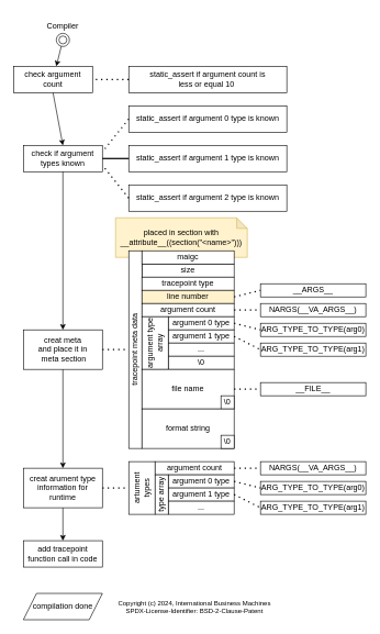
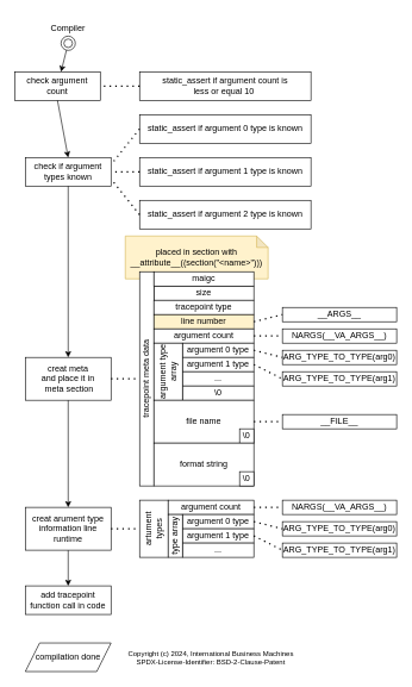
  <mxCell id="0" />
  <mxCell id="1" parent="0" />
  <mxCell id="2" value="placed in section with __attribute__((section(&quot;&amp;lt;name&amp;gt;&quot;)))" style="shape=note;whiteSpace=wrap;html=1;backgroundOutline=1;darkOpacity=0.05;rotation=0;size=16;fillColor=#fff2cc;strokeColor=#d6b656;" parent="1" vertex="1"><mxGeometry x="175" y="330" width="200" height="60" as="geometry" /></mxCell>
  <mxCell id="3" value="check if argument types known" style="rounded=0;whiteSpace=wrap;html=1;" parent="1" vertex="1"><mxGeometry x="35" y="220" width="120" height="40" as="geometry" /></mxCell>
  <mxCell id="4" value="static_assert if argument 0 type is known" style="rounded=0;whiteSpace=wrap;html=1;" parent="1" vertex="1"><mxGeometry x="195" y="160" width="240" height="40" as="geometry" /></mxCell>
  <mxCell id="5" value="static_assert if argument 1 type is known" style="rounded=0;whiteSpace=wrap;html=1;" parent="1" vertex="1"><mxGeometry x="195" y="220" width="240" height="40" as="geometry" /></mxCell>
  <mxCell id="6" value="static_assert if argument 2 type is known" style="rounded=0;whiteSpace=wrap;html=1;" parent="1" vertex="1"><mxGeometry x="195" y="280" width="240" height="40" as="geometry" /></mxCell>
  <mxCell id="7" value="" style="endArrow=none;dashed=1;html=1;dashPattern=1 3;strokeWidth=2;exitX=0;exitY=0.5;exitDx=0;exitDy=0;entryX=1;entryY=0.25;entryDx=0;entryDy=0;" parent="1" source="4" target="3" edge="1"><mxGeometry width="50" height="50" relative="1" as="geometry"><mxPoint x="25" y="380" as="sourcePoint" /><mxPoint x="75" y="330" as="targetPoint" /></mxGeometry></mxCell>
- <mxCell id="8" value="" style="endArrow=none;dashed=0;html=1;dashPattern=1 3;strokeWidth=2;exitX=0;exitY=0.5;exitDx=0;exitDy=0;entryX=1;entryY=0.5;entryDx=0;entryDy=0;" parent="1" source="5" target="3" edge="1"><mxGeometry width="50" height="50" relative="1" as="geometry"><mxPoint x="205" y="190" as="sourcePoint" /><mxPoint x="165" y="220" as="targetPoint" /></mxGeometry></mxCell>
+ <mxCell id="8" value="" style="endArrow=none;dashed=1;html=1;dashPattern=1 3;strokeWidth=2;exitX=0;exitY=0.5;exitDx=0;exitDy=0;entryX=1;entryY=0.5;entryDx=0;entryDy=0;" parent="1" source="5" target="3" edge="1"><mxGeometry width="50" height="50" relative="1" as="geometry"><mxPoint x="205" y="190" as="sourcePoint" /><mxPoint x="165" y="220" as="targetPoint" /></mxGeometry></mxCell>
  <mxCell id="9" value="" style="endArrow=none;dashed=1;html=1;dashPattern=1 3;strokeWidth=2;exitX=0;exitY=0.5;exitDx=0;exitDy=0;entryX=1;entryY=0.75;entryDx=0;entryDy=0;" parent="1" source="6" target="3" edge="1"><mxGeometry width="50" height="50" relative="1" as="geometry"><mxPoint x="215" y="200" as="sourcePoint" /><mxPoint x="175" y="230" as="targetPoint" /></mxGeometry></mxCell>
  <mxCell id="10" value="check argument count" style="rounded=0;whiteSpace=wrap;html=1;" parent="1" vertex="1"><mxGeometry x="20" y="100" width="120" height="40" as="geometry" /></mxCell>
  <mxCell id="11" value="static_assert if argument count is &lt;br&gt;less or equal 10&amp;nbsp;" style="rounded=0;whiteSpace=wrap;html=1;" parent="1" vertex="1"><mxGeometry x="195" y="100" width="240" height="40" as="geometry" /></mxCell>
  <mxCell id="12" value="" style="endArrow=none;dashed=1;html=1;dashPattern=1 3;strokeWidth=2;exitX=0;exitY=0.5;exitDx=0;exitDy=0;entryX=1;entryY=0.5;entryDx=0;entryDy=0;" parent="1" source="11" target="10" edge="1"><mxGeometry width="50" height="50" relative="1" as="geometry"><mxPoint x="165" y="160" as="sourcePoint" /><mxPoint x="125" y="160" as="targetPoint" /></mxGeometry></mxCell>
  <mxCell id="13" value="creat meta&lt;br&gt;and place it in&lt;br&gt;&amp;nbsp;meta section" style="rounded=0;whiteSpace=wrap;html=1;" parent="1" vertex="1"><mxGeometry x="35" y="500" width="120" height="60" as="geometry" /></mxCell>
  <mxCell id="14" value="size" style="rounded=0;whiteSpace=wrap;html=1;" parent="1" vertex="1"><mxGeometry x="215" y="400" width="140" height="20" as="geometry" /></mxCell>
  <mxCell id="15" value="tracepoint meta data" style="rounded=0;whiteSpace=wrap;html=1;rotation=-90;" parent="1" vertex="1"><mxGeometry x="55" y="520" width="300" height="20" as="geometry" /></mxCell>
  <mxCell id="16" value="maigc" style="rounded=0;whiteSpace=wrap;html=1;" parent="1" vertex="1"><mxGeometry x="215" y="380" width="140" height="20" as="geometry" /></mxCell>
  <mxCell id="17" value="tracepoint type" style="rounded=0;whiteSpace=wrap;html=1;" parent="1" vertex="1"><mxGeometry x="215" y="420" width="140" height="20" as="geometry" /></mxCell>
  <mxCell id="18" value="line number" style="rounded=0;whiteSpace=wrap;html=1;fillColor=#fff2cc;" parent="1" vertex="1"><mxGeometry x="215" y="440" width="140" height="20" as="geometry" /></mxCell>
  <mxCell id="19" value="argument count" style="rounded=0;whiteSpace=wrap;html=1;" parent="1" vertex="1"><mxGeometry x="215" y="460" width="140" height="20" as="geometry" /></mxCell>
  <mxCell id="20" value="argument 0 type" style="rounded=0;whiteSpace=wrap;html=1;" parent="1" vertex="1"><mxGeometry x="255" y="480" width="100" height="20" as="geometry" /></mxCell>
  <mxCell id="21" value="argument 1 type" style="rounded=0;whiteSpace=wrap;html=1;" parent="1" vertex="1"><mxGeometry x="255" y="500" width="100" height="20" as="geometry" /></mxCell>
  <mxCell id="22" value="..." style="rounded=0;whiteSpace=wrap;html=1;" parent="1" vertex="1"><mxGeometry x="255" y="520" width="100" height="20" as="geometry" /></mxCell>
  <mxCell id="23" value="\0" style="rounded=0;whiteSpace=wrap;html=1;" parent="1" vertex="1"><mxGeometry x="255" y="540" width="100" height="20" as="geometry" /></mxCell>
  <mxCell id="24" value="&lt;meta charset=&quot;utf-8&quot;&gt;&lt;span style=&quot;color: rgb(0, 0, 0); font-family: Helvetica; font-size: 12px; font-style: normal; font-variant-ligatures: normal; font-variant-caps: normal; font-weight: 400; letter-spacing: normal; orphans: 2; text-align: center; text-indent: 0px; text-transform: none; widows: 2; word-spacing: 0px; -webkit-text-stroke-width: 0px; background-color: rgb(255, 255, 255); text-decoration-thickness: initial; text-decoration-style: initial; text-decoration-color: initial; float: none; display: inline !important;&quot;&gt;argument type array&lt;/span&gt;" style="rounded=0;whiteSpace=wrap;html=1;rotation=-90;" parent="1" vertex="1"><mxGeometry x="195" y="500" width="80" height="40" as="geometry" /></mxCell>
  <mxCell id="25" value="file name" style="rounded=0;whiteSpace=wrap;html=1;" parent="1" vertex="1"><mxGeometry x="215" y="560" width="140" height="60" as="geometry" /></mxCell>
  <mxCell id="26" value="\0" style="rounded=0;whiteSpace=wrap;html=1;" parent="1" vertex="1"><mxGeometry x="335" y="600" width="20" height="20" as="geometry" /></mxCell>
  <mxCell id="27" value="format string" style="rounded=0;whiteSpace=wrap;html=1;" parent="1" vertex="1"><mxGeometry x="215" y="620" width="140" height="60" as="geometry" /></mxCell>
  <mxCell id="28" value="\0" style="rounded=0;whiteSpace=wrap;html=1;" parent="1" vertex="1"><mxGeometry x="335" y="660" width="20" height="20" as="geometry" /></mxCell>
  <mxCell id="29" value="ARG_TYPE_TO_TYPE(arg0)" style="rounded=0;whiteSpace=wrap;html=1;" parent="1" vertex="1"><mxGeometry x="395" y="490" width="160" height="20" as="geometry" /></mxCell>
  <mxCell id="30" value="ARG_TYPE_TO_TYPE(arg1)" style="rounded=0;whiteSpace=wrap;html=1;" parent="1" vertex="1"><mxGeometry x="395" y="520" width="160" height="20" as="geometry" /></mxCell>
  <mxCell id="31" value="" style="endArrow=none;dashed=1;html=1;dashPattern=1 3;strokeWidth=2;exitX=1;exitY=0.5;exitDx=0;exitDy=0;entryX=0;entryY=0.5;entryDx=0;entryDy=0;" parent="1" source="20" target="29" edge="1"><mxGeometry width="50" height="50" relative="1" as="geometry"><mxPoint x="505" y="640" as="sourcePoint" /><mxPoint x="555" y="590" as="targetPoint" /></mxGeometry></mxCell>
  <mxCell id="32" value="" style="endArrow=none;dashed=1;html=1;dashPattern=1 3;strokeWidth=2;exitX=1;exitY=0.5;exitDx=0;exitDy=0;entryX=0;entryY=0.5;entryDx=0;entryDy=0;" parent="1" source="21" target="30" edge="1"><mxGeometry width="50" height="50" relative="1" as="geometry"><mxPoint x="485" y="640" as="sourcePoint" /><mxPoint x="535" y="590" as="targetPoint" /></mxGeometry></mxCell>
  <mxCell id="33" value="__ARGS__" style="rounded=0;whiteSpace=wrap;html=1;" parent="1" vertex="1"><mxGeometry x="395" y="430" width="160" height="20" as="geometry" /></mxCell>
  <mxCell id="34" value="" style="endArrow=none;dashed=1;html=1;dashPattern=1 3;strokeWidth=2;exitX=1;exitY=0.5;exitDx=0;exitDy=0;entryX=0;entryY=0.5;entryDx=0;entryDy=0;" parent="1" source="18" target="33" edge="1"><mxGeometry width="50" height="50" relative="1" as="geometry"><mxPoint x="375" y="450" as="sourcePoint" /><mxPoint x="575" y="550" as="targetPoint" /></mxGeometry></mxCell>
  <mxCell id="35" value="NARGS(__VA_ARGS__)" style="rounded=0;whiteSpace=wrap;html=1;" parent="1" vertex="1"><mxGeometry x="395" y="460" width="160" height="20" as="geometry" /></mxCell>
  <mxCell id="36" value="" style="endArrow=none;dashed=1;html=1;dashPattern=1 3;strokeWidth=2;exitX=1;exitY=0.5;exitDx=0;exitDy=0;entryX=0;entryY=0.5;entryDx=0;entryDy=0;" parent="1" source="19" target="35" edge="1"><mxGeometry width="50" height="50" relative="1" as="geometry"><mxPoint x="365" y="460" as="sourcePoint" /><mxPoint x="425" y="440" as="targetPoint" /></mxGeometry></mxCell>
  <mxCell id="37" value="__FILE__" style="rounded=0;whiteSpace=wrap;html=1;" parent="1" vertex="1"><mxGeometry x="395" y="580" width="160" height="20" as="geometry" /></mxCell>
  <mxCell id="38" value="" style="endArrow=none;dashed=1;html=1;dashPattern=1 3;strokeWidth=2;exitX=1;exitY=0.5;exitDx=0;exitDy=0;entryX=0;entryY=0.5;entryDx=0;entryDy=0;" parent="1" source="25" target="37" edge="1"><mxGeometry width="50" height="50" relative="1" as="geometry"><mxPoint x="365" y="585" as="sourcePoint" /><mxPoint x="585" y="685" as="targetPoint" /></mxGeometry></mxCell>
  <mxCell id="39" style="edgeStyle=none;html=1;entryX=0.5;entryY=0;entryDx=0;entryDy=0;" parent="1" source="40" target="60" edge="1"><mxGeometry relative="1" as="geometry" /></mxCell>
- <mxCell id="40" value="creat arument type information for runtime" style="rounded=0;whiteSpace=wrap;html=1;" parent="1" vertex="1"><mxGeometry x="35" y="710" width="120" height="60" as="geometry" /></mxCell>
+ <mxCell id="40" value="creat arument type information line runtime" style="rounded=0;whiteSpace=wrap;html=1;" parent="1" vertex="1"><mxGeometry x="35" y="710" width="120" height="60" as="geometry" /></mxCell>
  <mxCell id="41" value="" style="endArrow=classic;html=1;exitX=0.5;exitY=1;exitDx=0;exitDy=0;entryX=0.5;entryY=0;entryDx=0;entryDy=0;" parent="1" source="10" target="3" edge="1"><mxGeometry width="50" height="50" relative="1" as="geometry"><mxPoint x="55" y="340" as="sourcePoint" /><mxPoint x="105" y="290" as="targetPoint" /></mxGeometry></mxCell>
  <mxCell id="42" value="" style="endArrow=classic;html=1;exitX=0.5;exitY=1;exitDx=0;exitDy=0;entryX=0.5;entryY=0;entryDx=0;entryDy=0;" parent="1" source="3" target="13" edge="1"><mxGeometry width="50" height="50" relative="1" as="geometry"><mxPoint x="94.57" y="290" as="sourcePoint" /><mxPoint x="94.57" y="370" as="targetPoint" /></mxGeometry></mxCell>
  <mxCell id="43" value="" style="endArrow=classic;html=1;exitX=0.5;exitY=1;exitDx=0;exitDy=0;entryX=0.5;entryY=0;entryDx=0;entryDy=0;" parent="1" source="13" target="40" edge="1"><mxGeometry width="50" height="50" relative="1" as="geometry"><mxPoint x="5" y="570" as="sourcePoint" /><mxPoint x="5" y="760" as="targetPoint" /></mxGeometry></mxCell>
  <mxCell id="44" value="" style="endArrow=none;dashed=1;html=1;dashPattern=1 3;strokeWidth=2;exitX=1;exitY=0.5;exitDx=0;exitDy=0;entryX=0.5;entryY=0;entryDx=0;entryDy=0;" parent="1" source="13" target="15" edge="1"><mxGeometry width="50" height="50" relative="1" as="geometry"><mxPoint x="-45" y="660" as="sourcePoint" /><mxPoint x="5" y="610" as="targetPoint" /></mxGeometry></mxCell>
  <mxCell id="45" style="edgeStyle=none;html=1;" parent="1" source="46" target="10" edge="1"><mxGeometry relative="1" as="geometry" /></mxCell>
  <mxCell id="46" value="" style="ellipse;shape=doubleEllipse;html=1;dashed=0;whitespace=wrap;aspect=fixed;" parent="1" vertex="1"><mxGeometry x="85" y="50" width="20" height="20" as="geometry" /></mxCell>
  <mxCell id="47" value="artument types" style="rounded=0;whiteSpace=wrap;html=1;rotation=-90;" parent="1" vertex="1"><mxGeometry x="175" y="720" width="80" height="40" as="geometry" /></mxCell>
  <mxCell id="48" value="argument count" style="rounded=0;whiteSpace=wrap;html=1;" parent="1" vertex="1"><mxGeometry x="235" y="700" width="120" height="20" as="geometry" /></mxCell>
  <mxCell id="49" value="argument 0 type" style="rounded=0;whiteSpace=wrap;html=1;" parent="1" vertex="1"><mxGeometry x="255" y="720" width="100" height="20" as="geometry" /></mxCell>
  <mxCell id="50" value="argument 1 type" style="rounded=0;whiteSpace=wrap;html=1;" parent="1" vertex="1"><mxGeometry x="255" y="740" width="100" height="20" as="geometry" /></mxCell>
  <mxCell id="51" value="..." style="rounded=0;whiteSpace=wrap;html=1;" parent="1" vertex="1"><mxGeometry x="255" y="760" width="100" height="20" as="geometry" /></mxCell>
  <mxCell id="52" value="&lt;span style=&quot;color: rgb(0, 0, 0); font-family: Helvetica; font-size: 12px; font-style: normal; font-variant-ligatures: normal; font-variant-caps: normal; font-weight: 400; letter-spacing: normal; orphans: 2; text-align: center; text-indent: 0px; text-transform: none; widows: 2; word-spacing: 0px; -webkit-text-stroke-width: 0px; background-color: rgb(255, 255, 255); text-decoration-thickness: initial; text-decoration-style: initial; text-decoration-color: initial; float: none; display: inline !important;&quot;&gt;type array&lt;/span&gt;" style="rounded=0;whiteSpace=wrap;html=1;rotation=-90;" parent="1" vertex="1"><mxGeometry x="215" y="740" width="60" height="20" as="geometry" /></mxCell>
  <mxCell id="53" value="ARG_TYPE_TO_TYPE(arg0)" style="rounded=0;whiteSpace=wrap;html=1;" parent="1" vertex="1"><mxGeometry x="395" y="730" width="160" height="20" as="geometry" /></mxCell>
  <mxCell id="54" value="" style="endArrow=none;dashed=1;html=1;dashPattern=1 3;strokeWidth=2;exitX=1;exitY=0.5;exitDx=0;exitDy=0;entryX=0;entryY=0.5;entryDx=0;entryDy=0;" parent="1" source="49" target="53" edge="1"><mxGeometry width="50" height="50" relative="1" as="geometry"><mxPoint x="525" y="880" as="sourcePoint" /><mxPoint x="575" y="830" as="targetPoint" /></mxGeometry></mxCell>
  <mxCell id="55" value="" style="endArrow=none;dashed=1;html=1;dashPattern=1 3;strokeWidth=2;exitX=1;exitY=0.5;exitDx=0;exitDy=0;entryX=0;entryY=0.5;entryDx=0;entryDy=0;" parent="1" source="50" target="58" edge="1"><mxGeometry width="50" height="50" relative="1" as="geometry"><mxPoint x="505" y="880" as="sourcePoint" /><mxPoint x="415" y="770" as="targetPoint" /></mxGeometry></mxCell>
  <mxCell id="56" value="NARGS(__VA_ARGS__)" style="rounded=0;whiteSpace=wrap;html=1;" parent="1" vertex="1"><mxGeometry x="395" y="700" width="160" height="20" as="geometry" /></mxCell>
  <mxCell id="57" value="" style="endArrow=none;dashed=1;html=1;dashPattern=1 3;strokeWidth=2;exitX=1;exitY=0.5;exitDx=0;exitDy=0;entryX=0;entryY=0.5;entryDx=0;entryDy=0;" parent="1" source="48" target="56" edge="1"><mxGeometry width="50" height="50" relative="1" as="geometry"><mxPoint x="385" y="700" as="sourcePoint" /><mxPoint x="445" y="680" as="targetPoint" /></mxGeometry></mxCell>
  <mxCell id="58" value="ARG_TYPE_TO_TYPE(arg1)" style="rounded=0;whiteSpace=wrap;html=1;" parent="1" vertex="1"><mxGeometry x="395" y="760" width="160" height="20" as="geometry" /></mxCell>
  <mxCell id="59" value="" style="endArrow=none;dashed=1;html=1;dashPattern=1 3;strokeWidth=2;exitX=1;exitY=0.5;exitDx=0;exitDy=0;entryX=0.5;entryY=0;entryDx=0;entryDy=0;" parent="1" source="40" target="47" edge="1"><mxGeometry width="50" height="50" relative="1" as="geometry"><mxPoint x="185" y="860" as="sourcePoint" /><mxPoint x="235" y="810" as="targetPoint" /></mxGeometry></mxCell>
  <mxCell id="60" value="add tracepoint function call in code" style="rounded=0;whiteSpace=wrap;html=1;" parent="1" vertex="1"><mxGeometry x="35" y="820" width="120" height="40" as="geometry" /></mxCell>
  <mxCell id="61" value="compilation done" style="shape=parallelogram;perimeter=parallelogramPerimeter;whiteSpace=wrap;html=1;fixedSize=1;" parent="1" vertex="1"><mxGeometry x="35" y="900" width="120" height="40" as="geometry" /></mxCell>
  <mxCell id="62" value="Compiler" style="text;html=1;strokeColor=none;fillColor=none;align=center;verticalAlign=middle;whiteSpace=wrap;rounded=0;" parent="1" vertex="1"><mxGeometry x="35" y="20" width="120" height="40" as="geometry" /></mxCell>
  <mxCell id="63" value="Copyright (c) 2024, International Business Machines&lt;br style=&quot;font-size: 10px;&quot;&gt;SPDX-License-Identifier: BSD-2-Clause-Patent" style="rounded=1;whiteSpace=wrap;html=1;fontSize=10;fontColor=default;fillColor=none;strokeColor=none;" vertex="1" parent="1"><mxGeometry x="175" y="910" width="240" height="20" as="geometry" /></mxCell>
